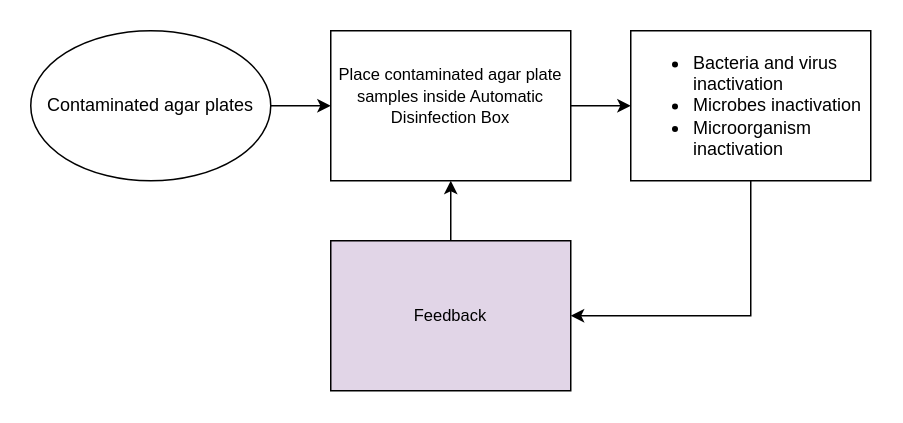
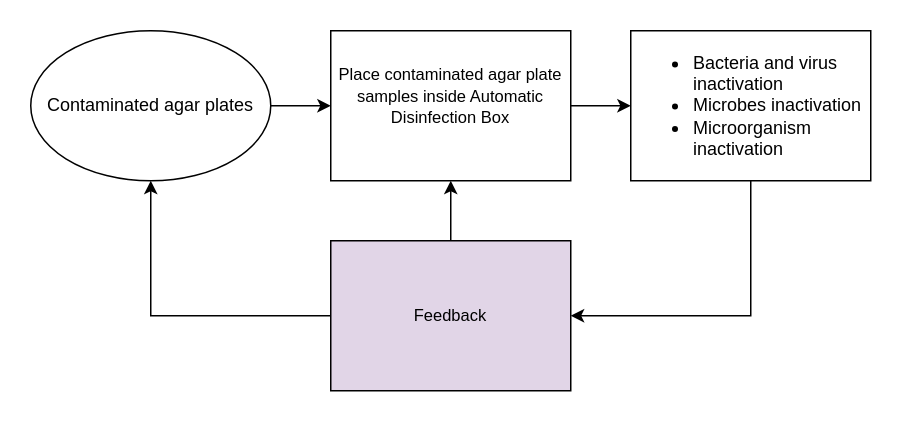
  <mxCell id="0" />
  <mxCell id="1" parent="0" />
  <mxCell id="2" value="" style="edgeStyle=orthogonalEdgeStyle;rounded=0;orthogonalLoop=1;jettySize=auto;html=1;" edge="1" parent="1" source="3" target="5"><mxGeometry relative="1" as="geometry" /></mxCell>
  <mxCell id="3" value="&lt;div style=&quot;&quot;&gt;&lt;span style=&quot;background-color: initial; font-size: 11px;&quot;&gt;Place contaminated agar plate samples inside Automatic Disinfection Box&lt;/span&gt;&lt;/div&gt;&lt;span style=&quot;background-color: initial; font-size: 11px;&quot;&gt;&lt;div style=&quot;&quot;&gt;&lt;br&gt;&lt;/div&gt;&lt;/span&gt;" style="rounded=0;whiteSpace=wrap;html=1;align=center;" parent="1" vertex="1"><mxGeometry x="220" y="20" width="160" height="100" as="geometry" /></mxCell>
  <mxCell id="4" style="edgeStyle=orthogonalEdgeStyle;rounded=0;orthogonalLoop=1;jettySize=auto;html=1;exitX=0.5;exitY=1;exitDx=0;exitDy=0;entryX=1;entryY=0.5;entryDx=0;entryDy=0;" edge="1" parent="1" source="5" target="10"><mxGeometry relative="1" as="geometry" /></mxCell>
  <mxCell id="5" value="&lt;ul&gt;&lt;li&gt;Bacteria and virus inactivation&lt;/li&gt;&lt;li&gt;Microbes inactivation&lt;/li&gt;&lt;li&gt;Microorganism inactivation&lt;/li&gt;&lt;/ul&gt;" style="whiteSpace=wrap;html=1;align=left;" parent="1" vertex="1"><mxGeometry x="420" y="20" width="160" height="100" as="geometry" /></mxCell>
  <mxCell id="6" value="" style="edgeStyle=orthogonalEdgeStyle;rounded=0;orthogonalLoop=1;jettySize=auto;html=1;" edge="1" parent="1" source="7" target="3"><mxGeometry relative="1" as="geometry" /></mxCell>
  <mxCell id="7" value="Contaminated agar plates" style="ellipse;whiteSpace=wrap;html=1;align=center;" parent="1" vertex="1"><mxGeometry x="20" y="20" width="160" height="100" as="geometry" /></mxCell>
+ <mxCell id="8" style="edgeStyle=orthogonalEdgeStyle;rounded=0;orthogonalLoop=1;jettySize=auto;html=1;exitX=0;exitY=0.5;exitDx=0;exitDy=0;entryX=0.5;entryY=1;entryDx=0;entryDy=0;" edge="1" parent="1" source="10" target="7"><mxGeometry relative="1" as="geometry" /></mxCell>
  <mxCell id="9" style="edgeStyle=orthogonalEdgeStyle;rounded=0;orthogonalLoop=1;jettySize=auto;html=1;exitX=0.5;exitY=0;exitDx=0;exitDy=0;entryX=0.5;entryY=1;entryDx=0;entryDy=0;" edge="1" parent="1" source="10" target="3"><mxGeometry relative="1" as="geometry" /></mxCell>
  <mxCell id="10" value="&lt;font style=&quot;font-size: 11px;&quot;&gt;Feedback&lt;/font&gt;" style="whiteSpace=wrap;html=1;fillColor=#e1d5e7;" parent="1" vertex="1"><mxGeometry x="220" y="160" width="160" height="100" as="geometry" /></mxCell>
